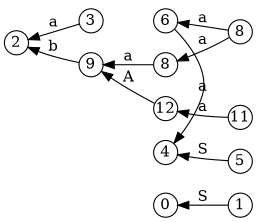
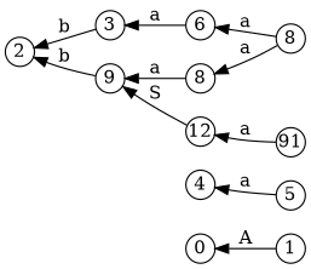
  digraph {
    rankdir=RL
    node [fixedsize=true shape=circle]
    0 [width=0.3]
    2 [width=0.3]
    3 [width=0.3]
    9 [width=0.3]
    4 [width=0.3]
    6 [width=0.3]
    8 [width=0.3]
    n8 [label=12 width=0.3]
    5 [width=0.3]
    n10 [label=8 width=0.3]
-   11 [width=0.3]
+   11 [width=0.3 label=91]
    1 [width=0.3]
    subgraph sub_1 {
      rank=same
      0
    }
    subgraph sub_2 {
      rank=same
      2
    }
    subgraph sub_3 {
      rank=same
      3
      9
    }
    subgraph sub_4 {
      rank=same
      4
      6
      8
      n8
    }
    subgraph sub_5 {
      rank=same
      5
      n10
      11
      1
    }
-   3 -> 2 [label=a]
+   3 -> 2 [label=b]
    9 -> 2 [label=b]
-   6 -> 4 [label=a]
+   6 -> 3 [label=a]
    8 -> 9 [label=a]
-   n8 -> 9 [label=A]
-   5 -> 4 [label=S]
+   n8 -> 9 [label=S]
+   5 -> 4 [label=a]
    n10 -> 6 [label=a]
    n10 -> 8 [label=a]
    11 -> n8 [label=a]
-   1 -> 0 [label=S]
+   1 -> 0 [label=A]
  }
